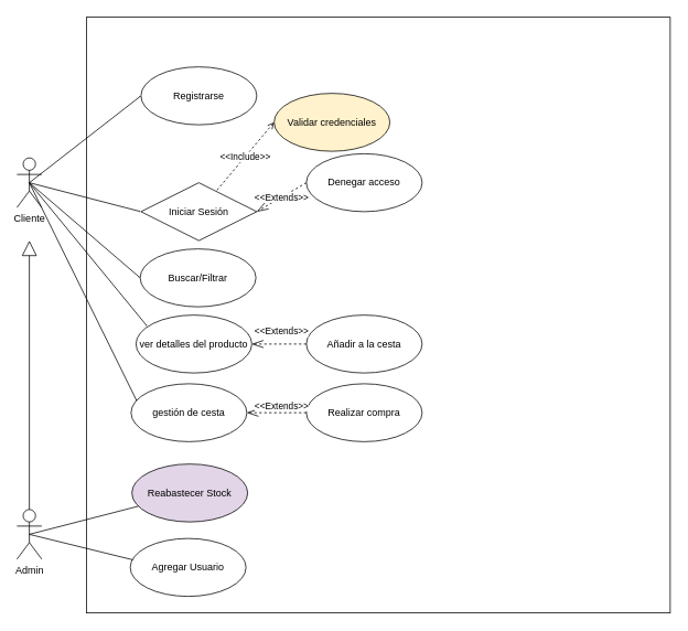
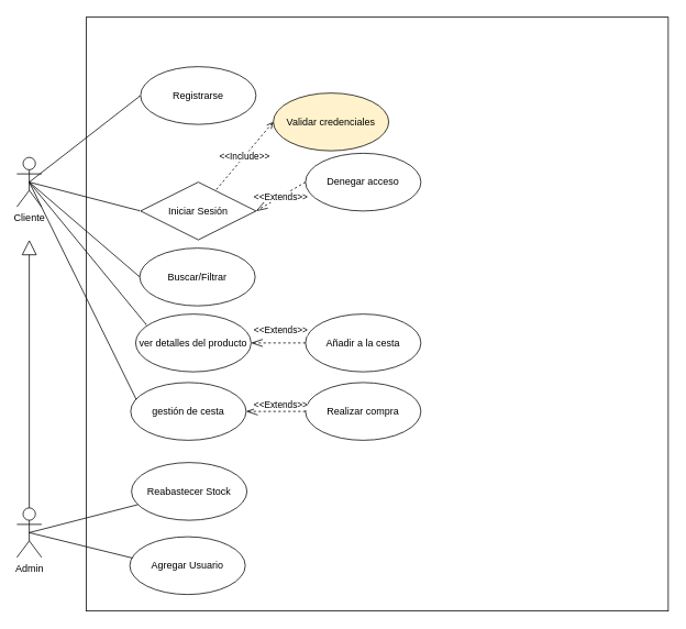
  <mxCell id="0" />
  <mxCell id="1" parent="0" />
  <mxCell id="2" value="" style="rounded=0;whiteSpace=wrap;html=1;" parent="1" vertex="1"><mxGeometry x="104" y="20" width="706" height="720" as="geometry" /></mxCell>
  <mxCell id="3" value="Cliente&lt;br&gt;" style="shape=umlActor;verticalLabelPosition=bottom;verticalAlign=top;html=1;outlineConnect=0;" parent="1" vertex="1"><mxGeometry x="20" y="190" width="30" height="60" as="geometry" /></mxCell>
  <mxCell id="4" value="Admin&lt;br&gt;" style="shape=umlActor;verticalLabelPosition=bottom;verticalAlign=top;html=1;outlineConnect=0;" parent="1" vertex="1"><mxGeometry x="20" y="615" width="30" height="60" as="geometry" /></mxCell>
  <mxCell id="5" value="" style="endArrow=block;endSize=16;endFill=0;html=1;rounded=0;exitX=0.5;exitY=0;exitDx=0;exitDy=0;exitPerimeter=0;" parent="1" edge="1" source="4"><mxGeometry width="160" relative="1" as="geometry"><mxPoint x="35" y="510" as="sourcePoint" /><mxPoint x="35" y="290" as="targetPoint" /></mxGeometry></mxCell>
  <mxCell id="6" value="Agregar Usuario" style="ellipse;whiteSpace=wrap;html=1;" parent="1" vertex="1"><mxGeometry x="157" y="650" width="140" height="70" as="geometry" /></mxCell>
- <mxCell id="7" value="Reabastecer Stock" style="ellipse;whiteSpace=wrap;html=1;fillColor=#e1d5e7;" parent="1" vertex="1"><mxGeometry x="159" y="560" width="140" height="70" as="geometry" /></mxCell>
+ <mxCell id="7" value="Reabastecer Stock" style="ellipse;whiteSpace=wrap;html=1;" parent="1" vertex="1"><mxGeometry x="159" y="560" width="140" height="70" as="geometry" /></mxCell>
  <mxCell id="8" value="" style="endArrow=none;html=1;rounded=0;exitX=0.5;exitY=0.5;exitDx=0;exitDy=0;exitPerimeter=0;" parent="1" source="4" target="7" edge="1"><mxGeometry relative="1" as="geometry"><mxPoint x="0" y="589" as="sourcePoint" /><mxPoint x="140" y="634" as="targetPoint" /></mxGeometry></mxCell>
  <mxCell id="9" value="Registrarse" style="ellipse;whiteSpace=wrap;html=1;" parent="1" vertex="1"><mxGeometry x="170" y="80" width="140" height="70" as="geometry" /></mxCell>
  <mxCell id="10" value="Iniciar Sesión" style="rhombus;whiteSpace=wrap;html=1;" parent="1" vertex="1"><mxGeometry x="170" y="220" width="140" height="70" as="geometry" /></mxCell>
  <mxCell id="11" value="" style="endArrow=open;endFill=1;endSize=0;html=1;rounded=0;entryX=0;entryY=0.5;entryDx=0;entryDy=0;exitX=0.5;exitY=0.5;exitDx=0;exitDy=0;exitPerimeter=0;" parent="1" source="3" target="9" edge="1"><mxGeometry width="160" relative="1" as="geometry"><mxPoint x="0" y="270" as="sourcePoint" /><mxPoint x="160" y="270" as="targetPoint" /></mxGeometry></mxCell>
  <mxCell id="12" value="" style="endArrow=open;endFill=1;endSize=0;html=1;rounded=0;entryX=0;entryY=0.5;entryDx=0;entryDy=0;exitX=0.5;exitY=0.5;exitDx=0;exitDy=0;exitPerimeter=0;" parent="1" source="3" target="10" edge="1"><mxGeometry width="160" relative="1" as="geometry"><mxPoint x="45" y="230" as="sourcePoint" /><mxPoint x="180" y="125" as="targetPoint" /></mxGeometry></mxCell>
  <mxCell id="13" value="Buscar/Filtrar" style="ellipse;whiteSpace=wrap;html=1;" parent="1" vertex="1"><mxGeometry x="169" y="300" width="140" height="70" as="geometry" /></mxCell>
  <mxCell id="14" value="ver detalles del producto" style="ellipse;whiteSpace=wrap;html=1;" parent="1" vertex="1"><mxGeometry x="164" y="380" width="140" height="70" as="geometry" /></mxCell>
  <mxCell id="15" value="Añadir a la cesta" style="ellipse;whiteSpace=wrap;html=1;" parent="1" vertex="1"><mxGeometry x="370" y="380" width="140" height="70" as="geometry" /></mxCell>
  <mxCell id="16" value="gestión de cesta" style="ellipse;whiteSpace=wrap;html=1;" parent="1" vertex="1"><mxGeometry x="158" y="463" width="140" height="70" as="geometry" /></mxCell>
  <mxCell id="17" value="Realizar compra" style="ellipse;whiteSpace=wrap;html=1;" parent="1" vertex="1"><mxGeometry x="370" y="463" width="140" height="70" as="geometry" /></mxCell>
  <mxCell id="18" value="Denegar acceso" style="ellipse;whiteSpace=wrap;html=1;" vertex="1" parent="1"><mxGeometry x="370" y="185" width="140" height="70" as="geometry" /></mxCell>
  <mxCell id="19" value="Validar credenciales" style="ellipse;whiteSpace=wrap;html=1;fillColor=#fff2cc;" vertex="1" parent="1"><mxGeometry x="331" y="112" width="140" height="70" as="geometry" /></mxCell>
  <mxCell id="20" value="&amp;lt;&amp;lt;Include&amp;gt;&amp;gt;" style="endArrow=none;endSize=12;dashed=1;html=1;rounded=0;exitX=0;exitY=0.5;exitDx=0;exitDy=0;startArrow=open;startFill=0;endFill=0;" edge="1" parent="1" source="19" target="10"><mxGeometry width="160" relative="1" as="geometry"><mxPoint x="-60" y="-50" as="sourcePoint" /><mxPoint x="210" y="210" as="targetPoint" /></mxGeometry></mxCell>
  <mxCell id="21" value="&amp;lt;&amp;lt;Extends&amp;gt;&amp;gt;" style="endArrow=openThin;endSize=12;dashed=1;html=1;rounded=0;exitX=0;exitY=0.5;exitDx=0;exitDy=0;entryX=1;entryY=0.5;entryDx=0;entryDy=0;endFill=0;" edge="1" parent="1" source="18" target="10"><mxGeometry width="160" relative="1" as="geometry"><mxPoint x="290" y="175" as="sourcePoint" /><mxPoint x="220" y="235" as="targetPoint" /></mxGeometry></mxCell>
  <mxCell id="22" value="" style="endArrow=none;html=1;rounded=0;exitX=0.5;exitY=0.5;exitDx=0;exitDy=0;exitPerimeter=0;entryX=0.023;entryY=0.369;entryDx=0;entryDy=0;entryPerimeter=0;" edge="1" parent="1" source="4" target="6"><mxGeometry relative="1" as="geometry"><mxPoint x="45" y="643" as="sourcePoint" /><mxPoint x="189.95" y="596.796" as="targetPoint" /></mxGeometry></mxCell>
  <mxCell id="23" value="" style="endArrow=open;endFill=1;endSize=0;html=1;rounded=0;entryX=0;entryY=0.5;entryDx=0;entryDy=0;exitX=0.5;exitY=0.5;exitDx=0;exitDy=0;exitPerimeter=0;" edge="1" parent="1" source="3" target="13"><mxGeometry width="160" relative="1" as="geometry"><mxPoint x="45" y="230" as="sourcePoint" /><mxPoint x="180" y="265" as="targetPoint" /></mxGeometry></mxCell>
  <mxCell id="24" value="" style="endArrow=open;endFill=1;endSize=0;html=1;rounded=0;entryX=0.097;entryY=0.194;entryDx=0;entryDy=0;exitX=0.5;exitY=0.5;exitDx=0;exitDy=0;exitPerimeter=0;entryPerimeter=0;" edge="1" parent="1" source="3" target="14"><mxGeometry width="160" relative="1" as="geometry"><mxPoint x="45" y="277.5" as="sourcePoint" /><mxPoint x="179" y="392.5" as="targetPoint" /></mxGeometry></mxCell>
  <mxCell id="25" value="" style="endArrow=open;endFill=1;endSize=0;html=1;rounded=0;entryX=0.05;entryY=0.299;entryDx=0;entryDy=0;exitX=0.5;exitY=0.5;exitDx=0;exitDy=0;exitPerimeter=0;entryPerimeter=0;" edge="1" parent="1" source="3" target="16"><mxGeometry width="160" relative="1" as="geometry"><mxPoint x="45" y="230" as="sourcePoint" /><mxPoint x="187.58" y="403.58" as="targetPoint" /></mxGeometry></mxCell>
  <mxCell id="26" value="&amp;lt;&amp;lt;Extends&amp;gt;&amp;gt;" style="endArrow=openThin;endSize=12;dashed=1;html=1;rounded=0;exitX=0;exitY=0.5;exitDx=0;exitDy=0;entryX=1;entryY=0.5;entryDx=0;entryDy=0;endFill=0;" edge="1" parent="1" source="15" target="14"><mxGeometry x="-0.091" y="-15" width="160" relative="1" as="geometry"><mxPoint x="380" y="380" as="sourcePoint" /><mxPoint x="320" y="415" as="targetPoint" /><mxPoint as="offset" /></mxGeometry></mxCell>
  <mxCell id="27" value="&amp;lt;&amp;lt;Extends&amp;gt;&amp;gt;" style="endArrow=openThin;endSize=12;dashed=1;html=1;rounded=0;entryX=1;entryY=0.5;entryDx=0;entryDy=0;endFill=0;" edge="1" parent="1" source="17" target="16"><mxGeometry x="-0.167" y="-8" width="160" relative="1" as="geometry"><mxPoint x="366" y="479" as="sourcePoint" /><mxPoint x="300" y="479" as="targetPoint" /><mxPoint as="offset" /></mxGeometry></mxCell>
